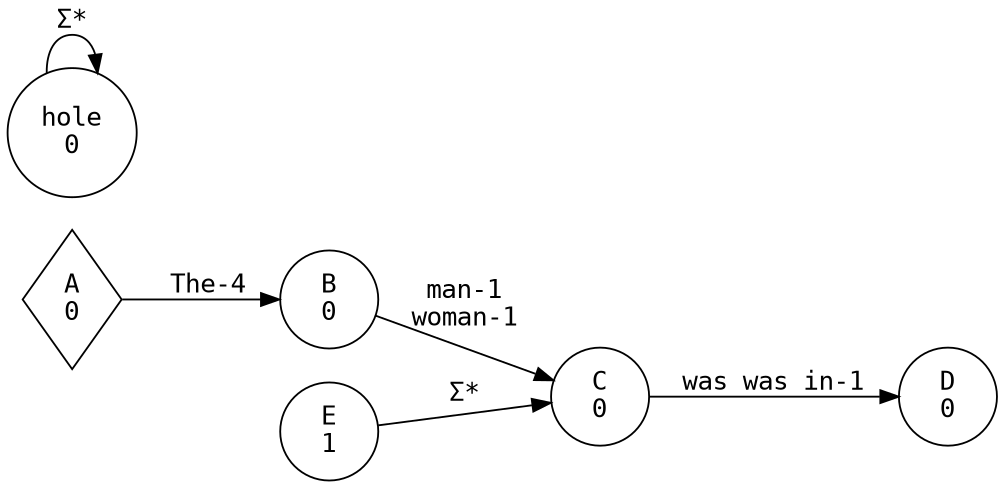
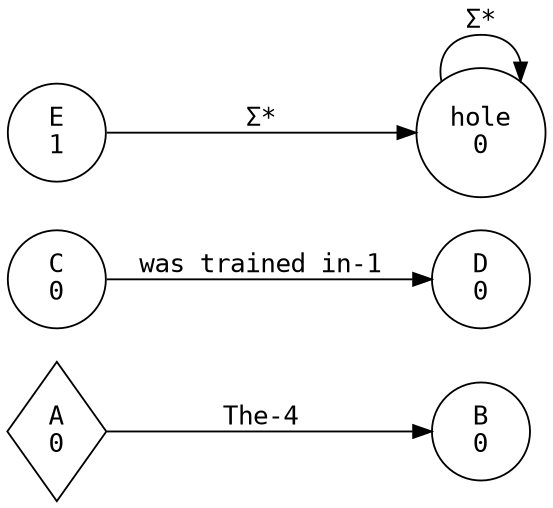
  digraph {
    fontname="DejaVu Sans Mono"
    rankdir=LR
    node [fontname="DejaVu Sans Mono" shape=circle]
    edge [fontname="DejaVu Sans Mono"]
    n1 [label="A\n0" shape=diamond]
    n2 [label="B\n0"]
    n3 [label="C\n0"]
    n4 [label="D\n0"]
    n5 [label="E\n1"]
    n6 [label="hole\n0"]
    n1 -> n2 [label="The-4"]
-   n2 -> n3 [label="man-1\nwoman-1"]
-   n3 -> n4 [label="was was in-1"]
-   n5 -> n3 [label="Σ*"]
+   n3 -> n4 [label="was trained in-1"]
+   n5 -> n6 [label="Σ*"]
    n6 -> n6 [label="Σ*"]
  }
